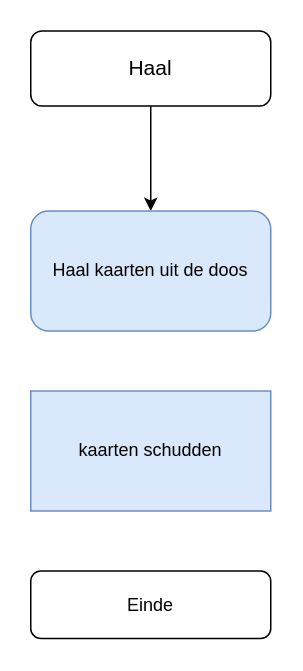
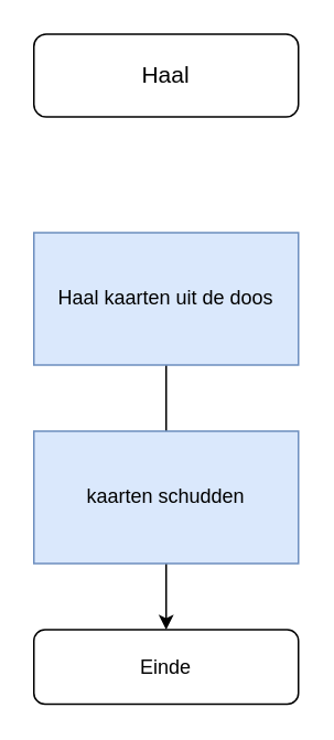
  <mxCell id="0" />
  <mxCell id="1" parent="0" />
+ <mxCell id="2" value="" style="edgeStyle=orthogonalEdgeStyle;rounded=0;orthogonalLoop=1;jettySize=auto;html=1;" edge="1" parent="1" source="7" target="4"><mxGeometry relative="1" as="geometry" /></mxCell>
  <mxCell id="3" value="&lt;span style=&quot;font-size: 14px;&quot;&gt;Haal&lt;/span&gt;" style="rounded=1;whiteSpace=wrap;html=1;" vertex="1" parent="1"><mxGeometry x="20" y="20" width="160" height="50" as="geometry" /></mxCell>
  <mxCell id="4" value="Einde" style="whiteSpace=wrap;html=1;rounded=1;" vertex="1" parent="1"><mxGeometry x="20" y="380" width="160" height="45" as="geometry" /></mxCell>
  <mxCell id="5" value="kaarten schudden" style="rounded=0;whiteSpace=wrap;html=1;fillColor=#dae8fc;strokeColor=#6c8ebf;" vertex="1" parent="1"><mxGeometry x="20" y="260" width="160" height="80" as="geometry" /></mxCell>
- <mxCell id="6" value="" style="edgeStyle=orthogonalEdgeStyle;rounded=0;orthogonalLoop=1;jettySize=auto;html=1;" edge="1" parent="1" source="3" target="7"><mxGeometry relative="1" as="geometry"><mxPoint x="100" y="70" as="sourcePoint" /><mxPoint x="100" y="380" as="targetPoint" /></mxGeometry></mxCell>
- <mxCell id="7" value="Haal kaarten uit de doos" style="whiteSpace=wrap;html=1;fillColor=#dae8fc;strokeColor=#6c8ebf;rounded=1;" vertex="1" parent="1"><mxGeometry x="20" y="140" width="160" height="80" as="geometry" /></mxCell>
+ <mxCell id="7" value="Haal kaarten uit de doos" style="rounded=0;whiteSpace=wrap;html=1;fillColor=#dae8fc;strokeColor=#6c8ebf;" vertex="1" parent="1"><mxGeometry x="20" y="140" width="160" height="80" as="geometry" /></mxCell>
